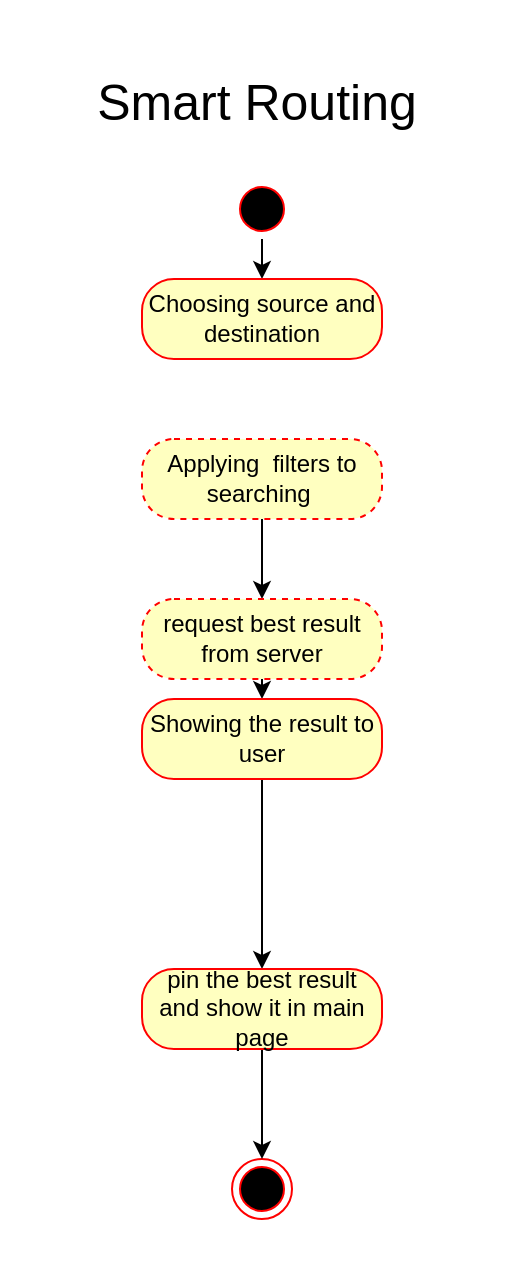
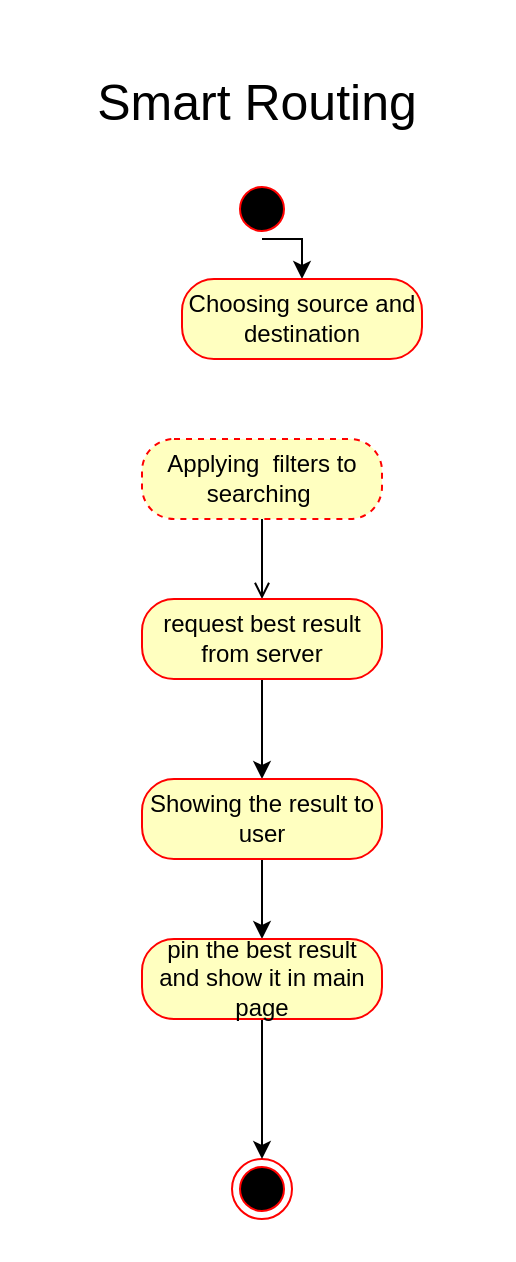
  <mxCell id="0" />
  <mxCell id="1" parent="0" />
  <mxCell id="2" style="edgeStyle=orthogonalEdgeStyle;rounded=0;orthogonalLoop=1;jettySize=auto;html=1;exitX=0.5;exitY=1;exitDx=0;exitDy=0;entryX=0.5;entryY=0;entryDx=0;entryDy=0;" parent="1" source="3" target="6" edge="1"><mxGeometry relative="1" as="geometry" /></mxCell>
  <mxCell id="3" value="" style="ellipse;html=1;shape=startState;fillColor=#000000;strokeColor=#ff0000;labelBackgroundColor=none;" parent="1" vertex="1"><mxGeometry x="115.5" y="89" width="30" height="30" as="geometry" /></mxCell>
  <mxCell id="4" value="" style="ellipse;html=1;shape=endState;fillColor=#000000;strokeColor=#ff0000;" parent="1" vertex="1"><mxGeometry x="115.5" y="579" width="30" height="30" as="geometry" /></mxCell>
  <mxCell id="5" value="&lt;font style=&quot;font-size: 25px&quot;&gt;Smart Routing&lt;/font&gt;" style="text;html=1;strokeColor=none;fillColor=none;align=center;verticalAlign=middle;whiteSpace=wrap;rounded=0;" parent="1" vertex="1"><mxGeometry x="20.5" y="20" width="215" height="59" as="geometry" /></mxCell>
- <mxCell id="6" value="Choosing source and destination" style="rounded=1;whiteSpace=wrap;html=1;arcSize=40;fontColor=#000000;fillColor=#ffffc0;strokeColor=#ff0000;" parent="1" vertex="1"><mxGeometry x="70.5" y="139" width="120" height="40" as="geometry" /></mxCell>
- <mxCell id="7" style="edgeStyle=orthogonalEdgeStyle;rounded=0;orthogonalLoop=1;jettySize=auto;html=1;exitX=0.5;exitY=1;exitDx=0;exitDy=0;" parent="1" source="8" target="10" edge="1"><mxGeometry relative="1" as="geometry" /></mxCell>
+ <mxCell id="6" value="Choosing source and destination" style="rounded=1;whiteSpace=wrap;html=1;arcSize=40;fontColor=#000000;fillColor=#ffffc0;strokeColor=#ff0000;" parent="1" vertex="1"><mxGeometry x="90.5" y="139" width="120" height="40" as="geometry" /></mxCell>
+ <mxCell id="7" style="edgeStyle=orthogonalEdgeStyle;rounded=0;orthogonalLoop=1;jettySize=auto;html=1;exitX=0.5;exitY=1;exitDx=0;exitDy=0;endArrow=open;" parent="1" source="8" target="10" edge="1"><mxGeometry relative="1" as="geometry" /></mxCell>
  <mxCell id="8" value="Applying &amp;nbsp;filters to searching&amp;nbsp;" style="rounded=1;whiteSpace=wrap;html=1;arcSize=40;fontColor=#000000;fillColor=#ffffc0;strokeColor=#ff0000;dashed=1;" parent="1" vertex="1"><mxGeometry x="70.5" y="219" width="120" height="40" as="geometry" /></mxCell>
  <mxCell id="9" style="edgeStyle=orthogonalEdgeStyle;rounded=0;orthogonalLoop=1;jettySize=auto;html=1;exitX=0.5;exitY=1;exitDx=0;exitDy=0;entryX=0.5;entryY=0;entryDx=0;entryDy=0;" parent="1" source="10" target="12" edge="1"><mxGeometry relative="1" as="geometry" /></mxCell>
- <mxCell id="10" value="request best result from server" style="rounded=1;whiteSpace=wrap;html=1;arcSize=40;fontColor=#000000;fillColor=#ffffc0;strokeColor=#ff0000;dashed=1;" parent="1" vertex="1"><mxGeometry x="70.5" y="299" width="120" height="40" as="geometry" /></mxCell>
+ <mxCell id="10" value="request best result from server" style="rounded=1;whiteSpace=wrap;html=1;arcSize=40;fontColor=#000000;fillColor=#ffffc0;strokeColor=#ff0000;" parent="1" vertex="1"><mxGeometry x="70.5" y="299" width="120" height="40" as="geometry" /></mxCell>
  <mxCell id="11" style="edgeStyle=orthogonalEdgeStyle;rounded=0;orthogonalLoop=1;jettySize=auto;html=1;exitX=0.5;exitY=1;exitDx=0;exitDy=0;entryX=0.5;entryY=0;entryDx=0;entryDy=0;" parent="1" source="12" target="14" edge="1"><mxGeometry relative="1" as="geometry" /></mxCell>
- <mxCell id="12" value="Showing the result to user" style="rounded=1;whiteSpace=wrap;html=1;arcSize=40;fontColor=#000000;fillColor=#ffffc0;strokeColor=#ff0000;" parent="1" vertex="1"><mxGeometry x="70.5" y="349" width="120" height="40" as="geometry" /></mxCell>
+ <mxCell id="12" value="Showing the result to user" style="rounded=1;whiteSpace=wrap;html=1;arcSize=40;fontColor=#000000;fillColor=#ffffc0;strokeColor=#ff0000;" parent="1" vertex="1"><mxGeometry x="70.5" y="389" width="120" height="40" as="geometry" /></mxCell>
  <mxCell id="13" style="edgeStyle=orthogonalEdgeStyle;rounded=0;orthogonalLoop=1;jettySize=auto;html=1;exitX=0.5;exitY=1;exitDx=0;exitDy=0;entryX=0.5;entryY=0;entryDx=0;entryDy=0;" parent="1" source="14" target="4" edge="1"><mxGeometry relative="1" as="geometry" /></mxCell>
- <mxCell id="14" value="pin the best result and show it in main page" style="rounded=1;whiteSpace=wrap;html=1;arcSize=40;fontColor=#000000;fillColor=#ffffc0;strokeColor=#ff0000;" parent="1" vertex="1"><mxGeometry x="70.5" y="484" width="120" height="40" as="geometry" /></mxCell>
+ <mxCell id="14" value="pin the best result and show it in main page" style="rounded=1;whiteSpace=wrap;html=1;arcSize=40;fontColor=#000000;fillColor=#ffffc0;strokeColor=#ff0000;" parent="1" vertex="1"><mxGeometry x="70.5" y="469" width="120" height="40" as="geometry" /></mxCell>
